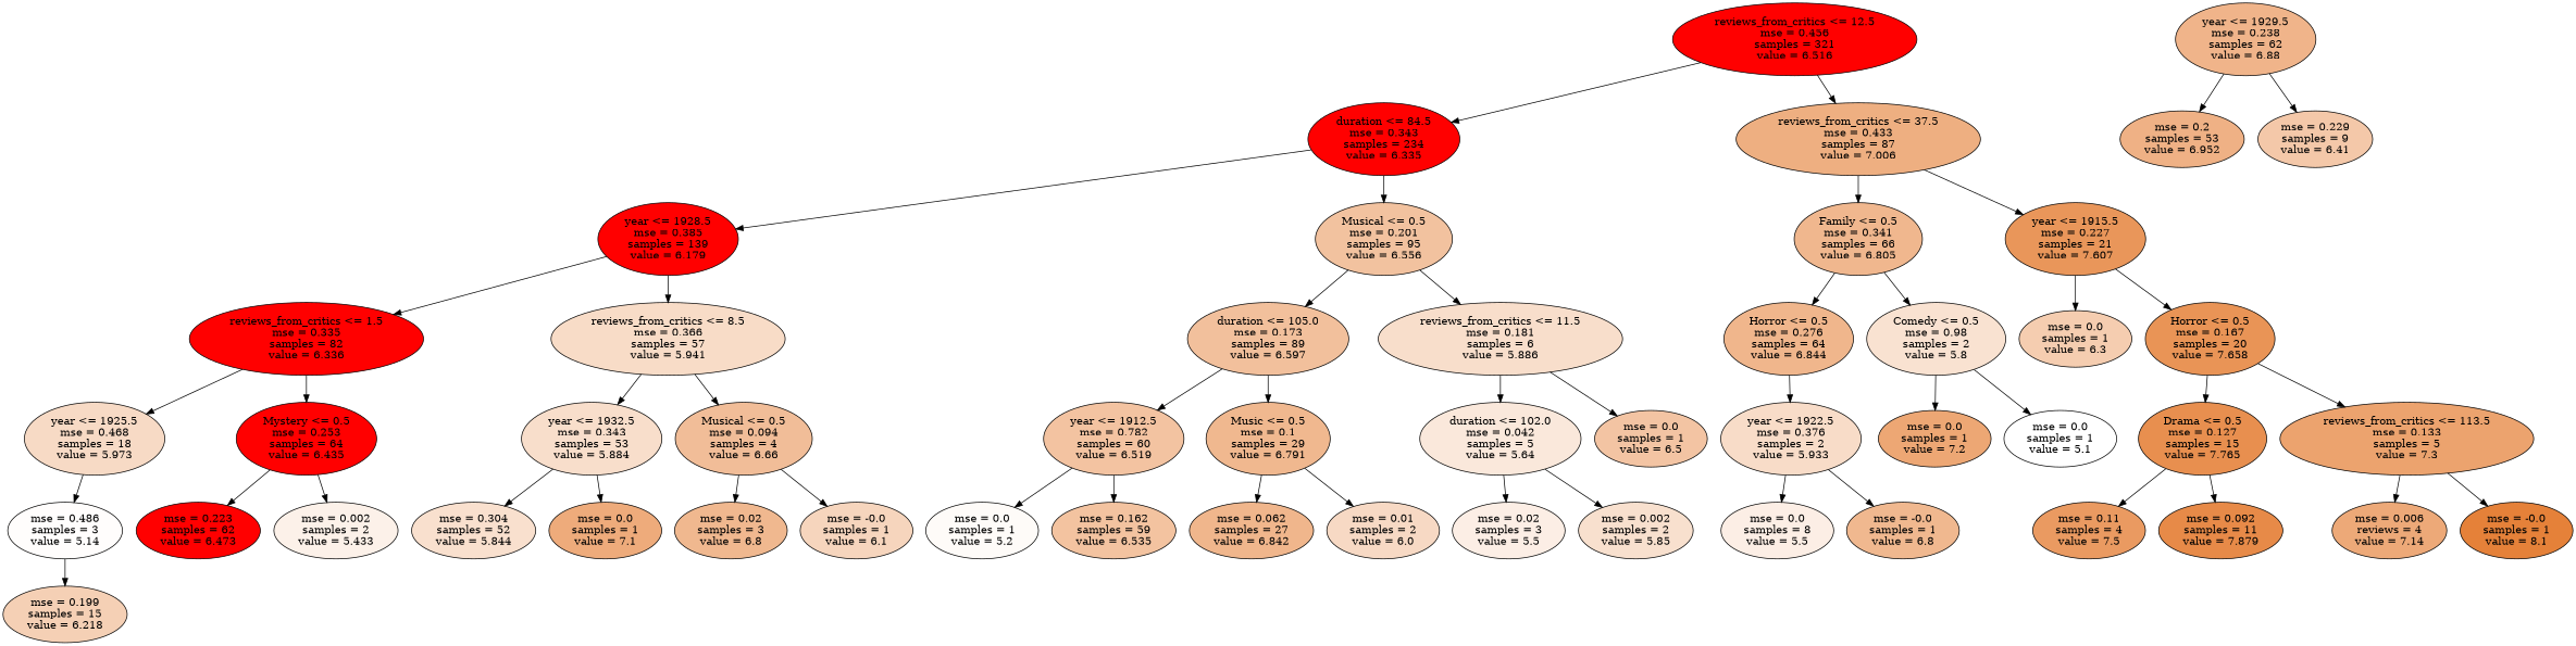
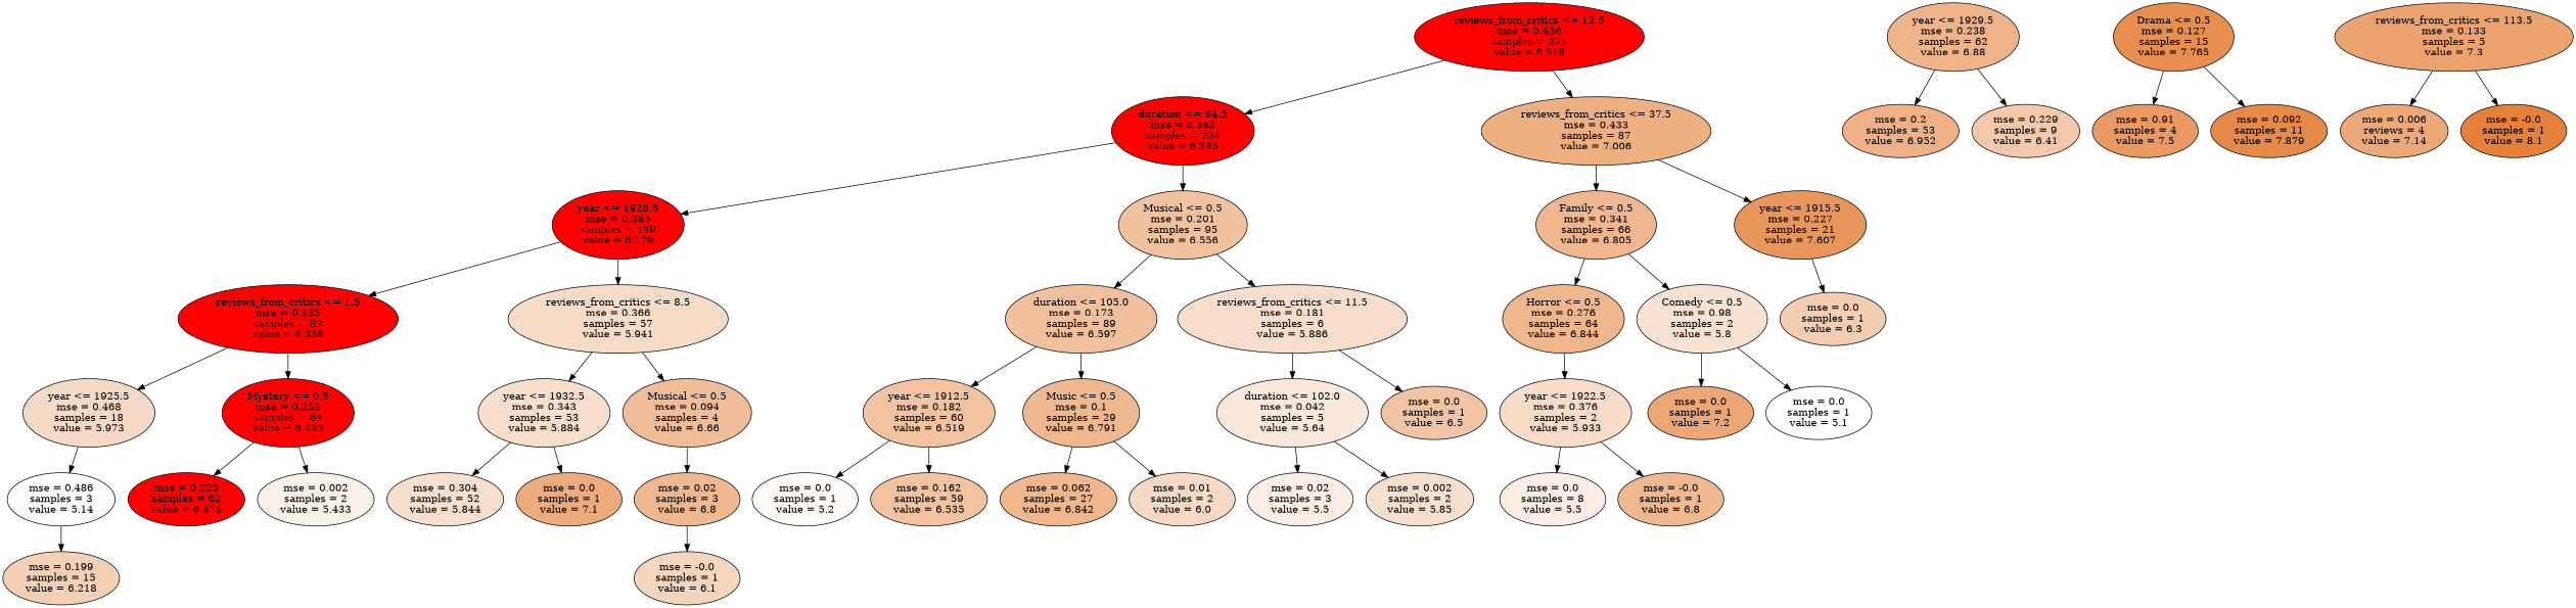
  digraph {
    node [fillcolor=red style=filled]
    n1 [label="reviews_from_critics <= 12.5\nmse = 0.456\nsamples = 321\nvalue = 6.516"]
    n2 [label="duration <= 84.5\nmse = 0.343\nsamples = 234\nvalue = 6.335"]
    n3 [fillcolor="#eeaf81" label="reviews_from_critics <= 37.5\nmse = 0.433\nsamples = 87\nvalue = 7.006"]
    n4 [label="year <= 1928.5\nmse = 0.385\nsamples = 139\nvalue = 6.179"]
    n5 [fillcolor="#f2c29f" label="Musical <= 0.5\nmse = 0.201\nsamples = 95\nvalue = 6.556"]
    n6 [fillcolor="#f0b78e" label="Family <= 0.5\nmse = 0.341\nsamples = 66\nvalue = 6.805"]
    n7 [fillcolor="#e9965a" label="year <= 1915.5\nmse = 0.227\nsamples = 21\nvalue = 7.607"]
    n8 [label="reviews_from_critics <= 1.5\nmse = 0.335\nsamples = 82\nvalue = 6.336"]
    n9 [fillcolor="#f8dcc7" label="reviews_from_critics <= 8.5\nmse = 0.366\nsamples = 57\nvalue = 5.941"]
    n10 [fillcolor="#f2c09c" label="duration <= 105.0\nmse = 0.173\nsamples = 89\nvalue = 6.597"]
    n11 [fillcolor="#f8decb" label="reviews_from_critics <= 11.5\nmse = 0.181\nsamples = 6\nvalue = 5.886"]
    n12 [fillcolor="#f7dac5" label="year <= 1925.5\nmse = 0.468\nsamples = 18\nvalue = 5.973"]
    n13 [label="Mystery <= 0.5\nmse = 0.253\nsamples = 64\nvalue = 6.435"]
    n14 [fillcolor="#f8decb" label="year <= 1932.5\nmse = 0.343\nsamples = 53\nvalue = 5.884"]
    n15 [fillcolor="#f1bd98" label="Musical <= 0.5\nmse = 0.094\nsamples = 4\nvalue = 6.66"]
    n16 [fillcolor="#fffdfc" label="mse = 0.486\nsamples = 3\nvalue = 5.14"]
    n17 [label="mse = 0.223\nsamples = 62\nvalue = 6.473"]
    n18 [fillcolor="#fcf1e9" label="mse = 0.002\nsamples = 2\nvalue = 5.433"]
    n19 [fillcolor="#f5d0b5" label="mse = 0.199\nsamples = 15\nvalue = 6.218"]
    n20 [fillcolor="#f9e0ce" label="mse = 0.304\nsamples = 52\nvalue = 5.844"]
    n21 [fillcolor="#eeab7b" label="mse = 0.0\nsamples = 1\nvalue = 7.1"]
    n22 [fillcolor="#f0b88f" label="mse = 0.02\nsamples = 3\nvalue = 6.8"]
    n23 [fillcolor="#f6d5bd" label="mse = -0.0\nsamples = 1\nvalue = 6.1"]
-   n24 [fillcolor="#f3c3a1" label="year <= 1912.5\nmse = 0.782\nsamples = 60\nvalue = 6.519"]
+   n24 [fillcolor="#f3c3a1" label="year <= 1912.5\nmse = 0.182\nsamples = 60\nvalue = 6.519"]
    n25 [fillcolor="#f0b88f" label="Music <= 0.5\nmse = 0.1\nsamples = 29\nvalue = 6.791"]
    n26 [fillcolor="#fae8db" label="duration <= 102.0\nmse = 0.042\nsamples = 5\nvalue = 5.64"]
    n27 [fillcolor="#f3c4a3" label="mse = 0.0\nsamples = 1\nvalue = 6.5"]
    n28 [fillcolor="#fefbf8" label="mse = 0.0\nsamples = 1\nvalue = 5.2"]
    n29 [fillcolor="#f3c3a0" label="mse = 0.162\nsamples = 59\nvalue = 6.535"]
    n30 [fillcolor="#f0b68c" label="mse = 0.062\nsamples = 27\nvalue = 6.842"]
    n31 [fillcolor="#f7d9c4" label="mse = 0.01\nsamples = 2\nvalue = 6.0"]
    n32 [fillcolor="#fceee5" label="mse = 0.02\nsamples = 3\nvalue = 5.5"]
    n33 [fillcolor="#f8e0ce" label="mse = 0.002\nsamples = 2\nvalue = 5.85"]
    n34 [fillcolor="#f0b68c" label="Horror <= 0.5\nmse = 0.276\nsamples = 64\nvalue = 6.844"]
    n35 [fillcolor="#f9e2d1" label="Comedy <= 0.5\nmse = 0.98\nsamples = 2\nvalue = 5.8"]
    n36 [fillcolor="#f5cdb0" label="mse = 0.0\nsamples = 1\nvalue = 6.3"]
-   n37 [fillcolor="#e99456" label="Horror <= 0.5\nmse = 0.167\nsamples = 20\nvalue = 7.658"]
    n38 [fillcolor="#f8dcc8" label="year <= 1922.5\nmse = 0.376\nsamples = 2\nvalue = 5.933"]
    n39 [fillcolor="#eda774" label="mse = 0.0\nsamples = 1\nvalue = 7.2"]
    n40 [fillcolor="#ffffff" label="mse = 0.0\nsamples = 1\nvalue = 5.1"]
    n41 [fillcolor="#f0b48a" label="year <= 1929.5\nmse = 0.238\nsamples = 62\nvalue = 6.88"]
    n42 [fillcolor="#efb185" label="mse = 0.2\nsamples = 53\nvalue = 6.952"]
    n43 [fillcolor="#f4c8a9" label="mse = 0.229\nsamples = 9\nvalue = 6.41"]
    n44 [fillcolor="#fceee5" label="mse = 0.0\nsamples = 8\nvalue = 5.5"]
    n45 [fillcolor="#f0b88f" label="mse = -0.0\nsamples = 1\nvalue = 6.8"]
    n46 [fillcolor="#e88f4f" label="Drama <= 0.5\nmse = 0.127\nsamples = 15\nvalue = 7.765"]
    n47 [fillcolor="#eca36e" label="reviews_from_critics <= 113.5\nmse = 0.133\nsamples = 5\nvalue = 7.3"]
-   n48 [fillcolor="#ea9a61" label="mse = 0.11\nsamples = 4\nvalue = 7.5"]
+   n48 [fillcolor="#ea9a61" label="mse = 0.91\nsamples = 4\nvalue = 7.5"]
    n49 [fillcolor="#e78a48" label="mse = 0.092\nsamples = 11\nvalue = 7.879"]
    n50 [fillcolor="#eda978" label="mse = 0.006\nreviews = 4\nvalue = 7.14"]
    n51 [fillcolor="#e58139" label="mse = -0.0\nsamples = 1\nvalue = 8.1"]
    n1 -> n2
    n1 -> n3
    n2 -> n4
    n2 -> n5
    n3 -> n6
    n3 -> n7
    n4 -> n8
    n4 -> n9
    n5 -> n10
    n5 -> n11
    n6 -> n34
    n6 -> n35
    n7 -> n36
-   n7 -> n37
    n8 -> n12
    n8 -> n13
    n9 -> n14
    n9 -> n15
    n10 -> n24
    n10 -> n25
    n11 -> n26
    n11 -> n27
    n12 -> n16
    n13 -> n17
    n13 -> n18
    n14 -> n20
    n14 -> n21
    n15 -> n22
-   n15 -> n23
+   n22 -> n23
    n16 -> n19
    n24 -> n28
    n24 -> n29
    n25 -> n30
    n25 -> n31
    n26 -> n32
    n26 -> n33
    n34 -> n38
    n35 -> n39
    n35 -> n40
-   n37 -> n46
-   n37 -> n47
    n38 -> n44
    n38 -> n45
    n41 -> n42
    n41 -> n43
    n46 -> n48
    n46 -> n49
    n47 -> n50
    n47 -> n51
  }
